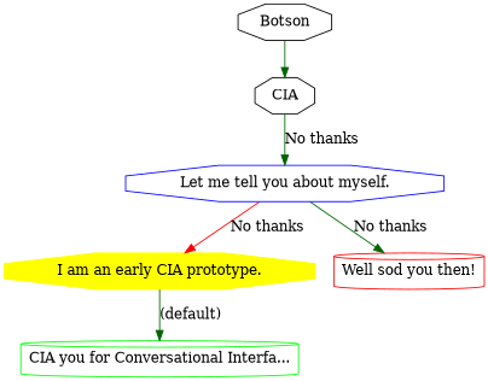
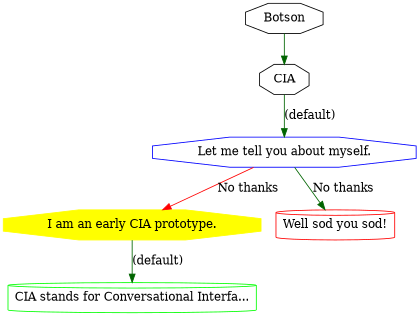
  digraph {
    node [shape=octagon]
    edge [color=darkgreen]
    n1 [label=Botson]
    n2 [label=CIA]
    n3 [color=blue label="Let me tell you about myself."]
    n4 [color=yellow label="I am an early CIA prototype." style=filled]
-   n5 [color=red label="Well sod you then!" shape=cylinder]
-   n6 [color=green label="CIA you for Conversational Interfa..." shape=cylinder]
+   n5 [color=red label="Well sod you sod!" shape=cylinder]
+   n6 [color=green label="CIA stands for Conversational Interfa..." shape=cylinder]
    n1 -> n2
-   n2 -> n3 [label="No thanks"]
+   n2 -> n3 [label="(default)"]
    n3 -> n4 [color=red label="No thanks"]
    n3 -> n5 [label="No thanks"]
    n4 -> n6 [label="(default)"]
  }
